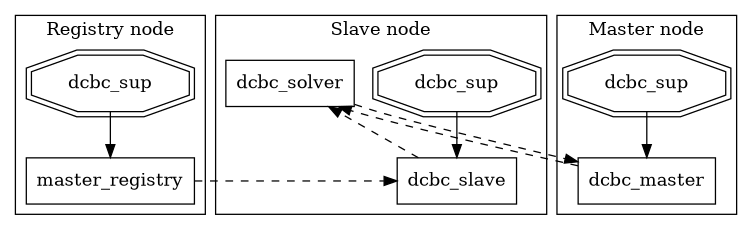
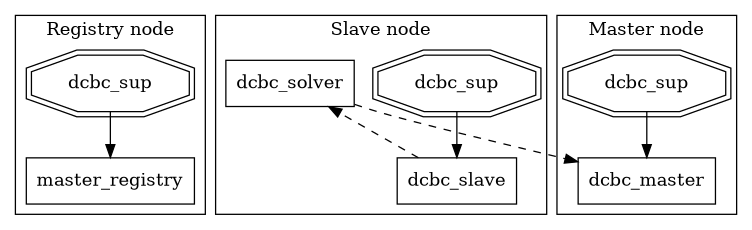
  digraph {
    node [shape=rect]
    edge [constraint=false style=dashed]
    n1 [label=dcbc_sup shape=doubleoctagon]
    n2 [label=master_registry]
    n3 [label=dcbc_sup shape=doubleoctagon]
    dcbc_slave
    dcbc_solver
    n6 [label=dcbc_sup shape=doubleoctagon]
    dcbc_master
    subgraph cluster_1 {
      label="Registry node"
      n1
      n2
    }
    subgraph cluster_2 {
      label="Slave node"
      n3
      dcbc_slave
      dcbc_solver
    }
    subgraph cluster_3 {
      label="Master node"
      n6
      dcbc_master
    }
    n1 -> n2 [constraint="" style=""]
-   n2 -> dcbc_slave
    n3 -> dcbc_slave [constraint="" style=""]
    dcbc_slave -> dcbc_solver
    dcbc_solver -> dcbc_master
    n6 -> dcbc_master [constraint="" style=""]
-   dcbc_master -> dcbc_solver
  }
